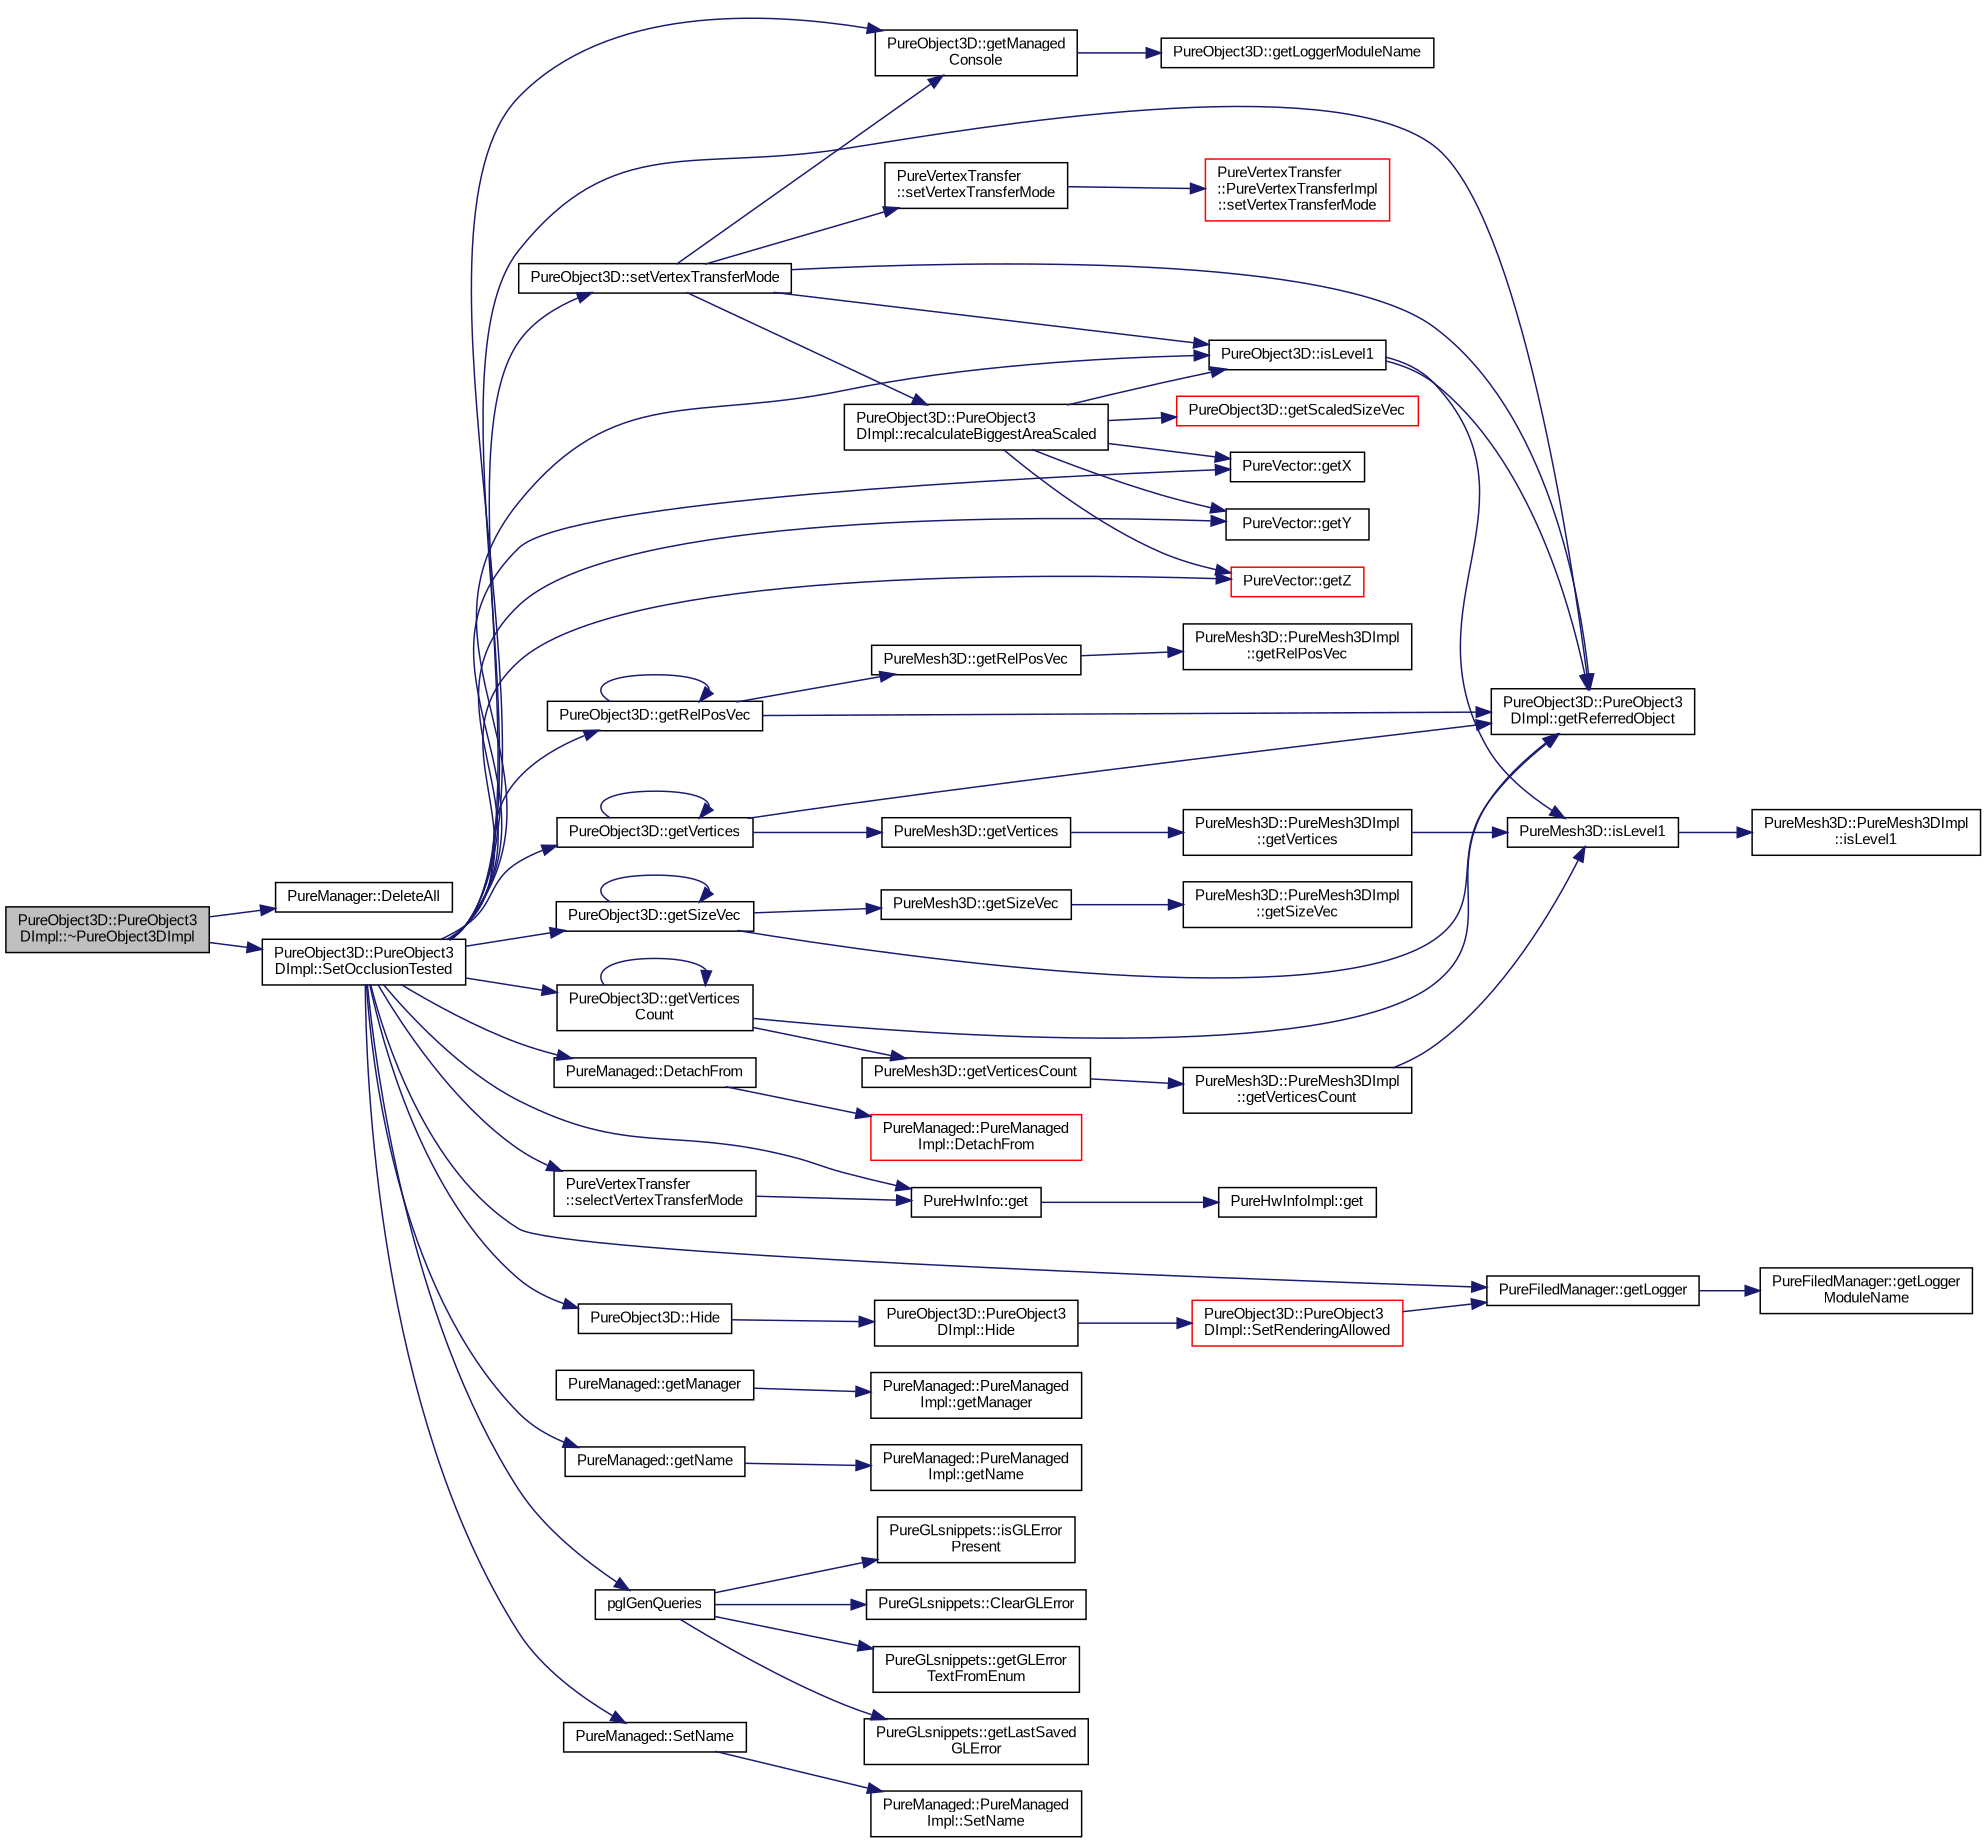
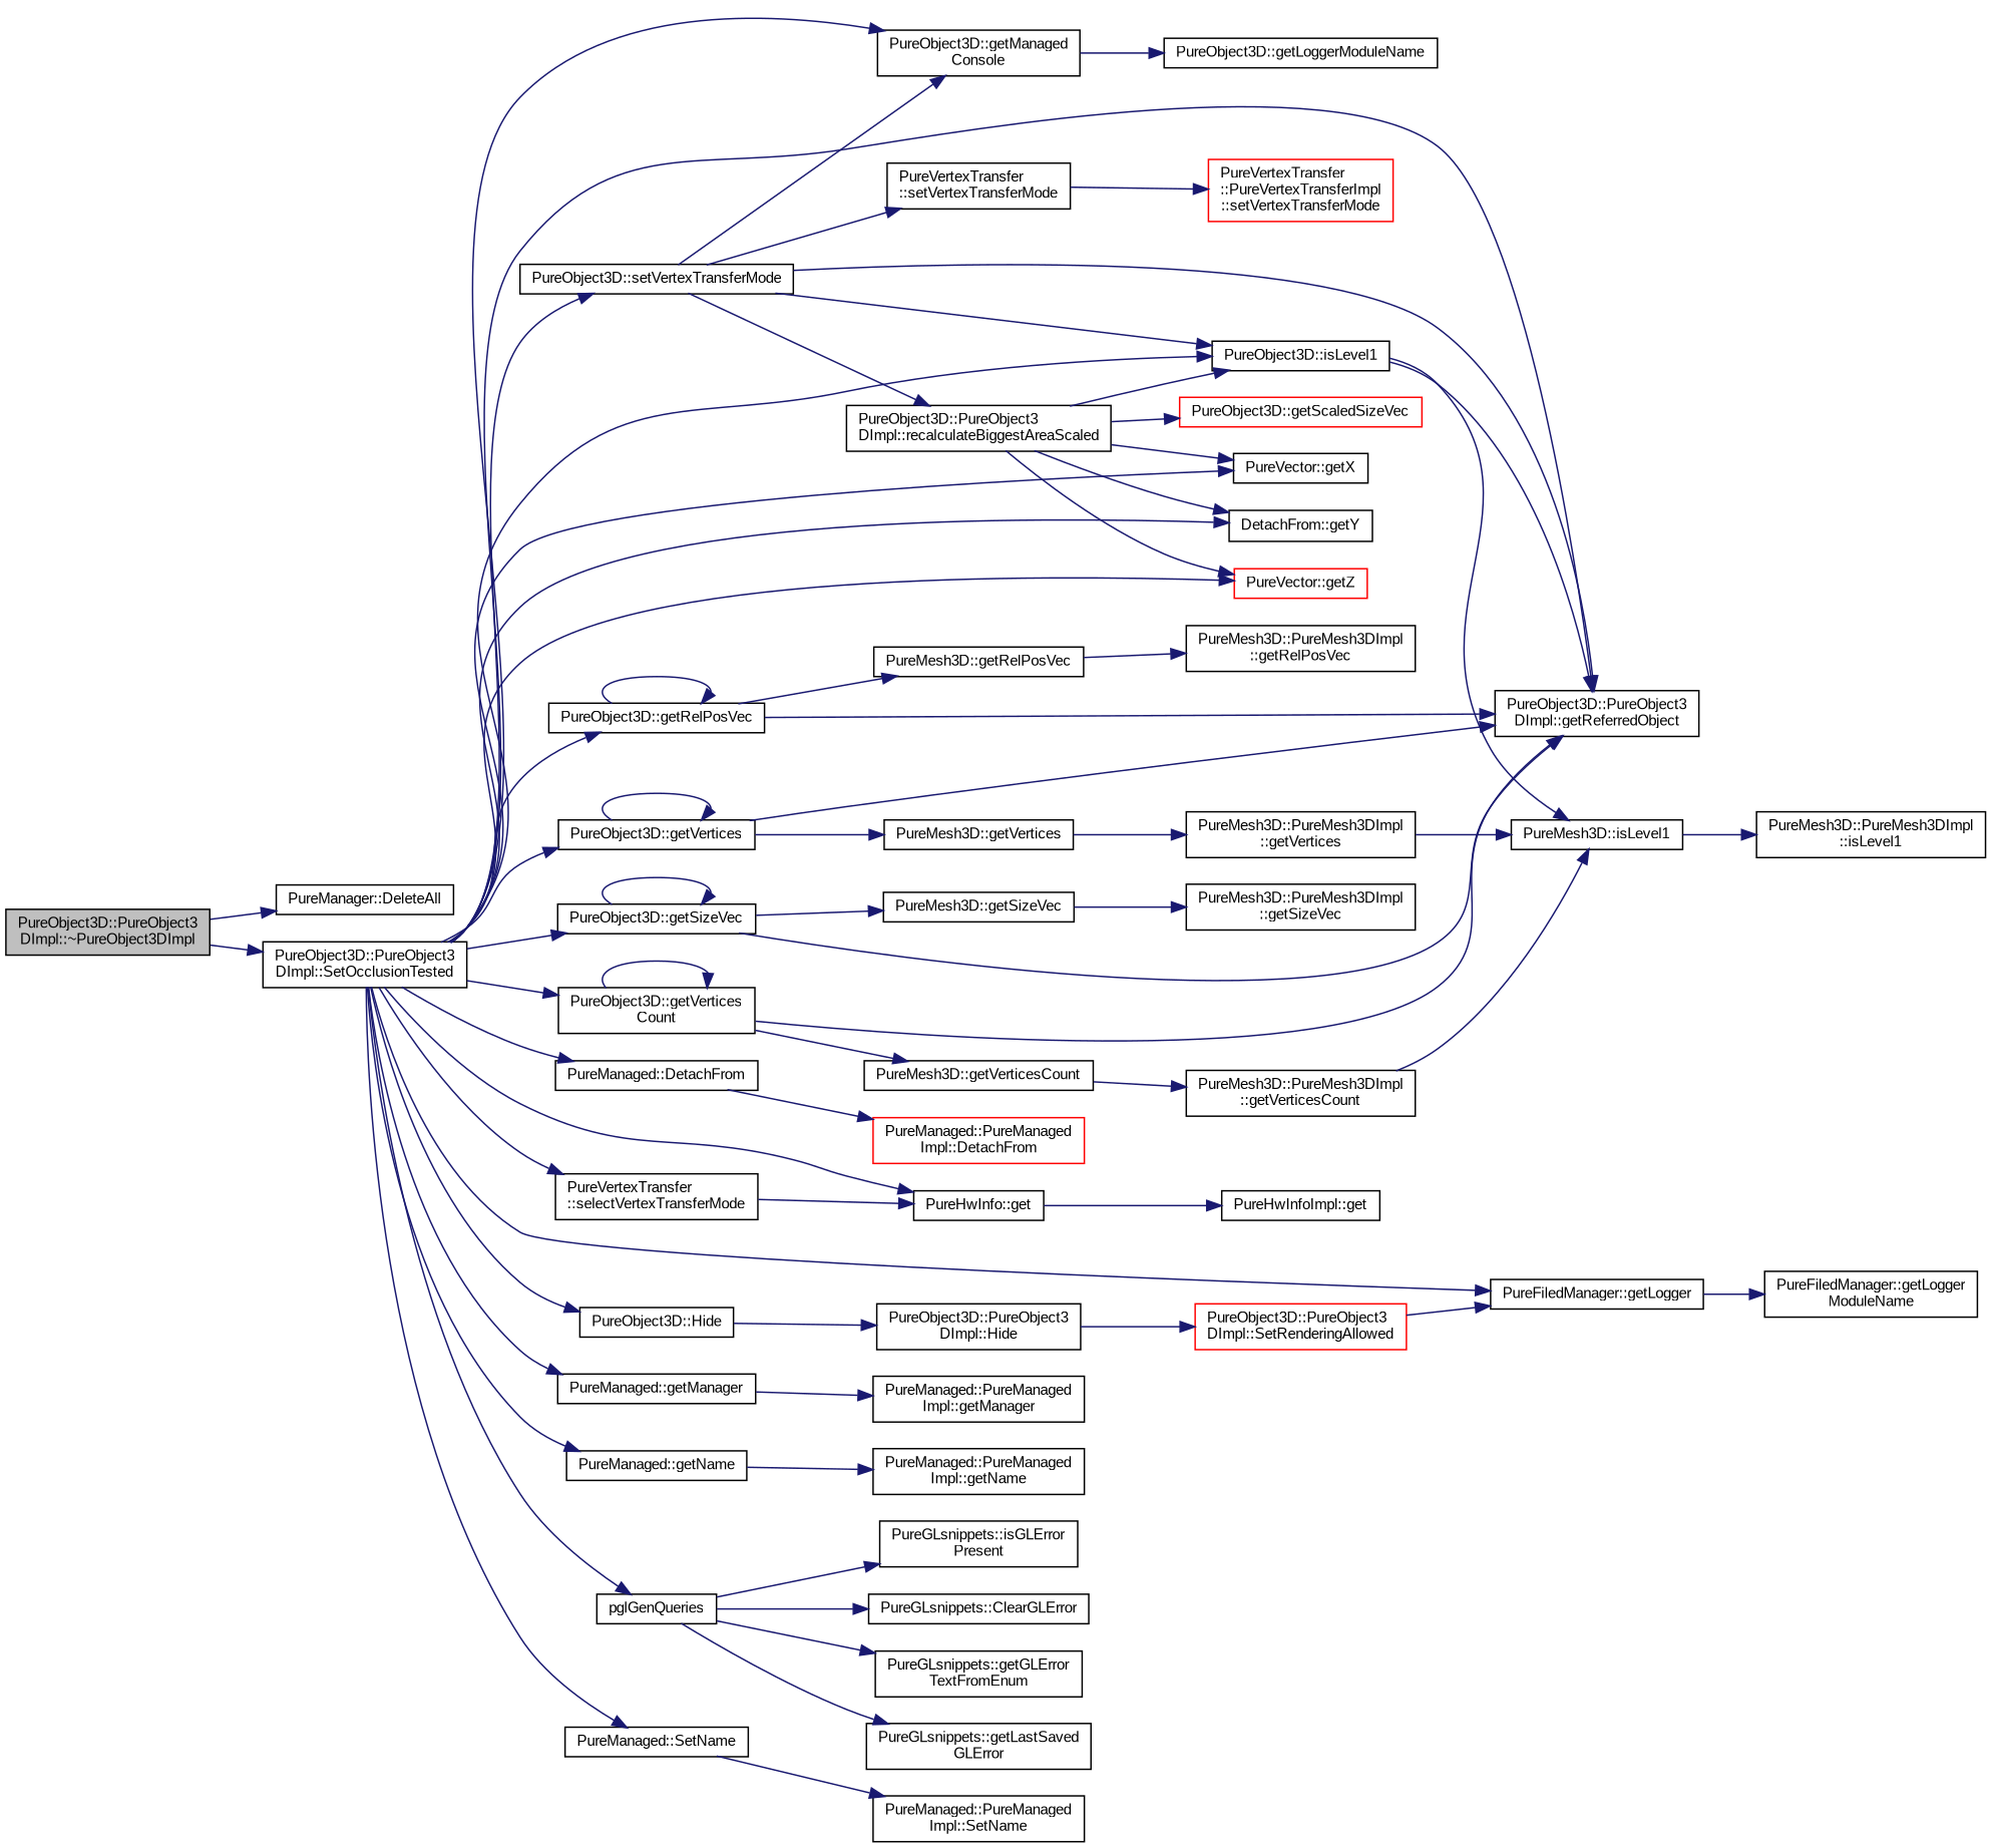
  digraph {
    fontname="Liberation Sans"
    rankdir=LR
    node [color=black fillcolor=white fontname="Liberation Sans" fontsize=10 shape=record style=filled]
    edge [color=midnightblue fontname="Liberation Sans" fontsize=10 labelfontname=Helvetica labelfontsize=10 style=solid]
    n1 [fillcolor=grey75 fontcolor=black height=0.2 label="PureObject3D::PureObject3\lDImpl::~PureObject3DImpl" width=0.4]
    n2 [height=0.2 label="PureManager::DeleteAll" width=0.4]
    n3 [height=0.2 label="PureObject3D::PureObject3\lDImpl::SetOcclusionTested" width=0.4]
    n4 [height=0.2 label="PureObject3D::getManaged\lConsole" width=0.4]
    n5 [height=0.2 label="PureObject3D::getLoggerModuleName" width=0.4]
    n6 [height=0.2 label="PureManaged::DetachFrom" width=0.4]
    n7 [height=0.2 label="PureHwInfo::get" width=0.4]
    n8 [height=0.2 label="PureFiledManager::getLogger" width=0.4]
    n9 [height=0.2 label="PureManaged::getManager" width=0.4]
    n10 [height=0.2 label="PureManaged::getName" width=0.4]
    n11 [height=0.2 label="PureObject3D::PureObject3\lDImpl::getReferredObject" width=0.4]
    n12 [height=0.2 label="PureObject3D::getRelPosVec" width=0.4]
    n13 [height=0.2 label="PureObject3D::getSizeVec" width=0.4]
    n14 [height=0.2 label="PureObject3D::getVertices" width=0.4]
    n15 [height=0.2 label="PureObject3D::getVertices\lCount" width=0.4]
    n16 [height=0.2 label="PureVector::getX" width=0.4]
-   n17 [height=0.2 label="PureVector::getY" width=0.4]
+   n17 [height=0.2 label="DetachFrom::getY" width=0.4]
    n18 [color=red height=0.2 label="PureVector::getZ" width=0.4]
    n19 [height=0.2 label="PureObject3D::Hide" width=0.4]
    n20 [height=0.2 label="PureObject3D::isLevel1" width=0.4]
    n21 [height=0.2 label=pglGenQueries width=0.4]
    n22 [height=0.2 label="PureVertexTransfer\l::selectVertexTransferMode" width=0.4]
    n23 [height=0.2 label="PureManaged::SetName" width=0.4]
    n24 [height=0.2 label="PureObject3D::setVertexTransferMode" width=0.4]
    n25 [color=red height=0.2 label="PureManaged::PureManaged\lImpl::DetachFrom" width=0.4]
    n26 [height=0.2 label="PureHwInfoImpl::get" width=0.4]
    n27 [height=0.2 label="PureFiledManager::getLogger\lModuleName" width=0.4]
    n28 [height=0.2 label="PureManaged::PureManaged\lImpl::getManager" width=0.4]
    n29 [height=0.2 label="PureManaged::PureManaged\lImpl::getName" width=0.4]
    n30 [height=0.2 label="PureMesh3D::getRelPosVec" width=0.4]
    n31 [height=0.2 label="PureMesh3D::getSizeVec" width=0.4]
    n32 [height=0.2 label="PureMesh3D::getVertices" width=0.4]
    n33 [height=0.2 label="PureMesh3D::getVerticesCount" width=0.4]
    n34 [height=0.2 label="PureObject3D::PureObject3\lDImpl::Hide" width=0.4]
    n35 [height=0.2 label="PureMesh3D::isLevel1" width=0.4]
    n36 [height=0.2 label="PureGLsnippets::ClearGLError" width=0.4]
    n37 [height=0.2 label="PureGLsnippets::getGLError\lTextFromEnum" width=0.4]
    n38 [height=0.2 label="PureGLsnippets::getLastSaved\lGLError" width=0.4]
    n39 [height=0.2 label="PureGLsnippets::isGLError\lPresent" width=0.4]
    n40 [height=0.2 label="PureManaged::PureManaged\lImpl::SetName" width=0.4]
    n41 [height=0.2 label="PureObject3D::PureObject3\lDImpl::recalculateBiggestAreaScaled" width=0.4]
    n42 [height=0.2 label="PureVertexTransfer\l::setVertexTransferMode" width=0.4]
    n43 [height=0.2 label="PureMesh3D::PureMesh3DImpl\l::getRelPosVec" width=0.4]
    n44 [height=0.2 label="PureMesh3D::PureMesh3DImpl\l::getSizeVec" width=0.4]
    n45 [height=0.2 label="PureMesh3D::PureMesh3DImpl\l::getVertices" width=0.4]
    n46 [height=0.2 label="PureMesh3D::PureMesh3DImpl\l::isLevel1" width=0.4]
    n47 [height=0.2 label="PureMesh3D::PureMesh3DImpl\l::getVerticesCount" width=0.4]
    n48 [color=red height=0.2 label="PureObject3D::PureObject3\lDImpl::SetRenderingAllowed" width=0.4]
    n49 [color=red height=0.2 label="PureObject3D::getScaledSizeVec" width=0.4]
    n50 [color=red height=0.2 label="PureVertexTransfer\l::PureVertexTransferImpl\l::setVertexTransferMode" width=0.4]
    n1 -> n2
    n1 -> n3
    n3 -> n4
    n3 -> n6
    n3 -> n7
    n3 -> n8
+   n3 -> n9
    n3 -> n10
    n3 -> n11
    n3 -> n12
    n3 -> n13
    n3 -> n14
    n3 -> n15
    n3 -> n16
    n3 -> n17
    n3 -> n18
    n3 -> n19
    n3 -> n20
    n3 -> n21
    n3 -> n22
    n3 -> n23
    n3 -> n24
    n4 -> n5
    n6 -> n25
    n7 -> n26
    n8 -> n27
    n9 -> n28
    n10 -> n29
    n12 -> n11
    n12 -> n12
    n12 -> n30
    n13 -> n11
    n13 -> n13
    n13 -> n31
    n14 -> n11
    n14 -> n14
    n14 -> n32
    n15 -> n11
    n15 -> n15
    n15 -> n33
    n19 -> n34
    n20 -> n11
    n20 -> n35
    n21 -> n36
    n21 -> n37
    n21 -> n38
    n21 -> n39
    n22 -> n7
    n23 -> n40
    n24 -> n4
    n24 -> n11
    n24 -> n20
    n24 -> n41
    n24 -> n42
    n30 -> n43
    n31 -> n44
    n32 -> n45
    n33 -> n47
    n34 -> n48
    n35 -> n46
    n41 -> n16
    n41 -> n17
    n41 -> n18
    n41 -> n20
    n41 -> n49
    n42 -> n50
    n45 -> n35
    n47 -> n35
    n48 -> n8
  }
